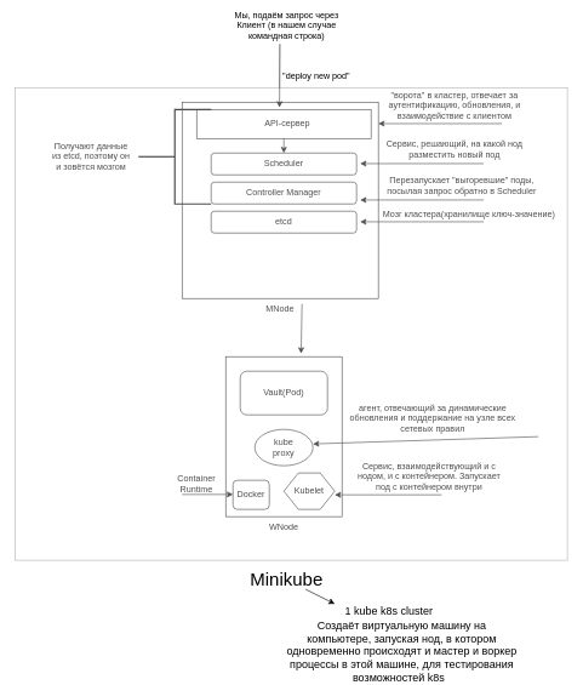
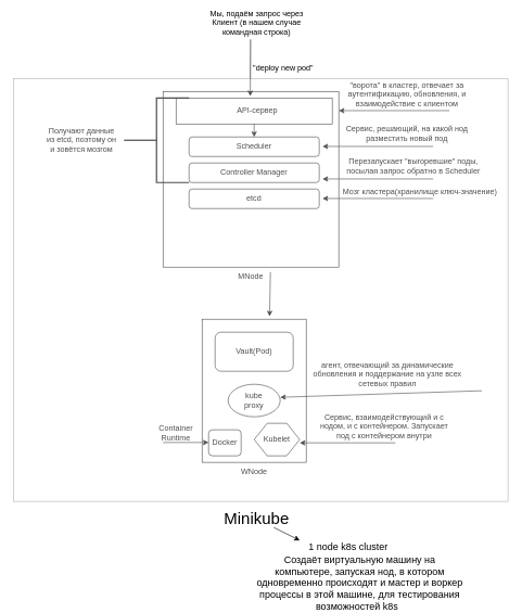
  <mxCell id="0" />
  <mxCell id="1" parent="0" />
  <mxCell id="2" value="" style="rounded=0;whiteSpace=wrap;html=1;" vertex="1" parent="1"><mxGeometry x="310" width="160" height="220" as="geometry" y="490" /></mxCell>
  <mxCell id="3" value="WNode" style="text;html=1;strokeColor=none;fillColor=none;align=center;verticalAlign=middle;whiteSpace=wrap;rounded=0;" vertex="1" parent="1"><mxGeometry x="360" y="710" width="60" height="30" as="geometry" /></mxCell>
  <mxCell id="4" value="" style="rounded=1;whiteSpace=wrap;html=1;" vertex="1" parent="1"><mxGeometry x="320" y="660" width="50" height="40" as="geometry" /></mxCell>
  <mxCell id="5" value="Docker" style="text;html=1;strokeColor=none;fillColor=none;align=center;verticalAlign=middle;whiteSpace=wrap;rounded=0;" vertex="1" parent="1"><mxGeometry x="315" y="665" width="60" height="30" as="geometry" /></mxCell>
  <mxCell id="6" value="" style="endArrow=classic;html=1;rounded=0;" edge="1" parent="1"><mxGeometry width="50" height="50" relative="1" as="geometry"><mxPoint x="250" y="679.5" as="sourcePoint" /><mxPoint x="320" y="679.5" as="targetPoint" /></mxGeometry></mxCell>
  <mxCell id="7" value="Container Runtime" style="text;html=1;strokeColor=none;fillColor=none;align=center;verticalAlign=middle;whiteSpace=wrap;rounded=0;" vertex="1" parent="1"><mxGeometry x="240" y="650" width="60" height="30" as="geometry" /></mxCell>
  <mxCell id="8" value="" style="rounded=1;whiteSpace=wrap;html=1;" vertex="1" parent="1"><mxGeometry x="330" y="510" width="120" height="60" as="geometry" /></mxCell>
  <mxCell id="9" value="Vault(Pod)" style="text;html=1;strokeColor=none;fillColor=none;align=center;verticalAlign=middle;whiteSpace=wrap;rounded=0;" vertex="1" parent="1"><mxGeometry x="360" y="525" width="60" height="30" as="geometry" /></mxCell>
  <mxCell id="10" value="" style="shape=hexagon;perimeter=hexagonPerimeter2;whiteSpace=wrap;html=1;fixedSize=1;" vertex="1" parent="1"><mxGeometry x="390" y="650" width="70" height="50" as="geometry" /></mxCell>
  <mxCell id="11" value="Kubelet" style="text;html=1;strokeColor=none;fillColor=none;align=center;verticalAlign=middle;whiteSpace=wrap;rounded=0;" vertex="1" parent="1"><mxGeometry x="395" y="660" width="60" height="30" as="geometry" /></mxCell>
  <mxCell id="12" value="" style="endArrow=classic;html=1;rounded=0;" edge="1" parent="1"><mxGeometry width="50" height="50" relative="1" as="geometry"><mxPoint x="607" y="680" as="sourcePoint" /><mxPoint x="460" y="680" as="targetPoint" /></mxGeometry></mxCell>
  <mxCell id="13" value="Сервис, взаимодействующий и с нодом, и с контейнером. Запускает под с контейнером внутри" style="text;html=1;strokeColor=none;fillColor=none;align=center;verticalAlign=middle;whiteSpace=wrap;rounded=0;" vertex="1" parent="1"><mxGeometry x="480" y="640" width="220" height="30" as="geometry" /></mxCell>
  <mxCell id="14" value="" style="ellipse;whiteSpace=wrap;html=1;" vertex="1" parent="1"><mxGeometry x="350" y="590" width="80" height="50" as="geometry" /></mxCell>
  <mxCell id="15" value="kube proxy" style="text;html=1;strokeColor=none;fillColor=none;align=center;verticalAlign=middle;whiteSpace=wrap;rounded=0;" vertex="1" parent="1"><mxGeometry x="360" y="600" width="60" height="30" as="geometry" /></mxCell>
  <mxCell id="16" value="" style="endArrow=classic;html=1;rounded=0;" edge="1" parent="1"><mxGeometry width="50" height="50" relative="1" as="geometry"><mxPoint x="740" y="600" as="sourcePoint" /><mxPoint x="430" y="610" as="targetPoint" /></mxGeometry></mxCell>
  <mxCell id="17" value="агент, отвечающий за динамические обновления и поддержание на узле всех сетевых правил" style="text;html=1;strokeColor=none;fillColor=none;align=center;verticalAlign=middle;whiteSpace=wrap;rounded=0;" vertex="1" parent="1"><mxGeometry x="470" y="560" width="250" height="30" as="geometry" /></mxCell>
  <mxCell id="18" value="" style="whiteSpace=wrap;html=1;aspect=fixed;" vertex="1" parent="1"><mxGeometry x="250" y="140" width="270" height="270" as="geometry" /></mxCell>
  <mxCell id="19" value="MNode" style="text;html=1;strokeColor=none;fillColor=none;align=center;verticalAlign=middle;whiteSpace=wrap;rounded=0;" vertex="1" parent="1"><mxGeometry x="355" y="410" width="60" height="30" as="geometry" /></mxCell>
  <mxCell id="20" value="" style="rounded=0;whiteSpace=wrap;html=1;" vertex="1" parent="1"><mxGeometry x="270" y="150" width="240" height="40" as="geometry" /></mxCell>
  <mxCell id="21" value="API-сервер" style="text;html=1;strokeColor=none;fillColor=none;align=center;verticalAlign=middle;whiteSpace=wrap;rounded=0;" vertex="1" parent="1"><mxGeometry x="350" y="155" width="90" height="30" as="geometry" /></mxCell>
  <mxCell id="22" value="Мы, подаём запрос через Клиент (в нашем случае командная строка)" style="text;html=1;strokeColor=none;fillColor=none;align=center;verticalAlign=middle;whiteSpace=wrap;rounded=0;" vertex="1" parent="1"><mxGeometry x="309" y="20" width="170" height="30" as="geometry" /></mxCell>
  <mxCell id="23" value="" style="endArrow=classic;html=1;rounded=0;entryX=0.475;entryY=-0.07;entryDx=0;entryDy=0;entryPerimeter=0;" edge="1" parent="1" target="20"><mxGeometry width="50" height="50" relative="1" as="geometry"><mxPoint x="384.5" y="60" as="sourcePoint" /><mxPoint x="385.5" y="94" as="targetPoint" /></mxGeometry></mxCell>
  <mxCell id="24" value="&quot;deploy new pod&quot;" style="text;html=1;strokeColor=none;fillColor=none;align=center;verticalAlign=middle;whiteSpace=wrap;rounded=0;" vertex="1" parent="1"><mxGeometry x="355" y="90" width="160" height="30" as="geometry" /></mxCell>
  <mxCell id="25" value="Scheduler" style="rounded=1;whiteSpace=wrap;html=1;" vertex="1" parent="1"><mxGeometry x="290" y="210" width="200" height="30" as="geometry" /></mxCell>
  <mxCell id="26" value="" style="endArrow=classic;html=1;rounded=0;entryX=0.5;entryY=0;entryDx=0;entryDy=0;exitX=0.5;exitY=1;exitDx=0;exitDy=0;" edge="1" parent="1" source="20" target="25"><mxGeometry width="50" height="50" relative="1" as="geometry"><mxPoint x="370" y="210" as="sourcePoint" /><mxPoint x="420" y="160" as="targetPoint" /></mxGeometry></mxCell>
  <mxCell id="27" value="" style="endArrow=classic;html=1;rounded=0;" edge="1" parent="1"><mxGeometry width="50" height="50" relative="1" as="geometry"><mxPoint x="665" y="224.5" as="sourcePoint" /><mxPoint x="495" y="224.5" as="targetPoint" /></mxGeometry></mxCell>
  <mxCell id="28" value="Сервис, решающий, на какой нод разместить новый под" style="text;html=1;strokeColor=none;fillColor=none;align=center;verticalAlign=middle;whiteSpace=wrap;rounded=0;" vertex="1" parent="1"><mxGeometry x="530" y="190" width="190" height="30" as="geometry" /></mxCell>
  <mxCell id="29" value="Controller Manager" style="rounded=1;whiteSpace=wrap;html=1;" vertex="1" parent="1"><mxGeometry x="290" y="250" width="200" height="30" as="geometry" /></mxCell>
  <mxCell id="30" value="" style="endArrow=classic;html=1;rounded=0;" edge="1" parent="1"><mxGeometry width="50" height="50" relative="1" as="geometry"><mxPoint x="665" y="274.5" as="sourcePoint" /><mxPoint x="495" y="274.5" as="targetPoint" /></mxGeometry></mxCell>
  <mxCell id="31" value="Перезапускает &quot;выгоревшие&quot; поды, посылая запрос обратно в Scheduler" style="text;html=1;strokeColor=none;fillColor=none;align=center;verticalAlign=middle;whiteSpace=wrap;rounded=0;" vertex="1" parent="1"><mxGeometry x="530" y="240" width="210" height="30" as="geometry" /></mxCell>
  <mxCell id="32" value="etcd" style="rounded=1;whiteSpace=wrap;html=1;" vertex="1" parent="1"><mxGeometry x="290" y="290" width="200" height="30" as="geometry" /></mxCell>
  <mxCell id="33" value="" style="endArrow=classic;html=1;rounded=0;" edge="1" parent="1"><mxGeometry width="50" height="50" relative="1" as="geometry"><mxPoint x="665" y="304.5" as="sourcePoint" /><mxPoint x="495" y="304.5" as="targetPoint" /></mxGeometry></mxCell>
  <mxCell id="34" value="Мозг кластера(хранилище ключ-значение)" style="text;html=1;strokeColor=none;fillColor=none;align=center;verticalAlign=middle;whiteSpace=wrap;rounded=0;" vertex="1" parent="1"><mxGeometry x="520" y="280" width="250" height="30" as="geometry" /></mxCell>
  <mxCell id="35" value="" style="strokeWidth=2;html=1;shape=mxgraph.flowchart.annotation_2;align=left;labelPosition=right;pointerEvents=1;rotation=0;" vertex="1" parent="1"><mxGeometry x="190" y="150" width="100" height="130" as="geometry" /></mxCell>
  <mxCell id="36" value="Получают данные из etcd, поэтому он и зовётся мозгом" style="text;html=1;strokeColor=none;fillColor=none;align=center;verticalAlign=middle;whiteSpace=wrap;rounded=0;" vertex="1" parent="1"><mxGeometry x="70" y="200" width="110" height="30" as="geometry" /></mxCell>
  <mxCell id="37" value="" style="endArrow=classic;html=1;rounded=0;" edge="1" parent="1"><mxGeometry width="50" height="50" relative="1" as="geometry"><mxPoint x="690" y="169.5" as="sourcePoint" /><mxPoint x="520" y="169.5" as="targetPoint" /></mxGeometry></mxCell>
  <mxCell id="38" value="&quot;ворота&quot; в кластер, отвечает за аутентификацию, обновления, и взаимодействие с клиентом" style="text;html=1;strokeColor=none;fillColor=none;align=center;verticalAlign=middle;whiteSpace=wrap;rounded=0;" vertex="1" parent="1"><mxGeometry x="495" y="130" width="260" height="30" as="geometry" /></mxCell>
  <mxCell id="39" value="" style="endArrow=classic;html=1;rounded=0;exitX=1;exitY=0.25;exitDx=0;exitDy=0;entryX=0.648;entryY=-0.02;entryDx=0;entryDy=0;entryPerimeter=0;" edge="1" parent="1" source="19" target="2"><mxGeometry width="50" height="50" relative="1" as="geometry"><mxPoint x="429" y="430" as="sourcePoint" /><mxPoint x="479" y="380" as="targetPoint" /></mxGeometry></mxCell>
  <mxCell id="40" value="" style="rounded=0;whiteSpace=wrap;html=1;opacity=30;" vertex="1" parent="1"><mxGeometry x="20" y="120" width="760" height="650" as="geometry" /></mxCell>
  <mxCell id="41" value="&lt;font style=&quot;font-size: 25px;&quot;&gt;Minikube&lt;/font&gt;" style="text;html=1;strokeColor=none;fillColor=none;align=center;verticalAlign=middle;whiteSpace=wrap;rounded=0;opacity=30;" vertex="1" parent="1"><mxGeometry x="364" y="780" width="60" height="30" as="geometry" /></mxCell>
- <mxCell id="42" value="&lt;span style=&quot;font-size: 15px;&quot;&gt;1 kube k8s cluster&lt;/span&gt;" style="text;html=1;strokeColor=none;fillColor=none;align=center;verticalAlign=middle;whiteSpace=wrap;rounded=0;fontSize=25;opacity=30;" vertex="1" parent="1"><mxGeometry x="460" y="820" width="150" height="30" as="geometry" /></mxCell>
+ <mxCell id="42" value="&lt;span style=&quot;font-size: 15px;&quot;&gt;1 node k8s cluster&lt;/span&gt;" style="text;html=1;strokeColor=none;fillColor=none;align=center;verticalAlign=middle;whiteSpace=wrap;rounded=0;fontSize=25;opacity=30;" vertex="1" parent="1"><mxGeometry x="460" y="820" width="150" height="30" as="geometry" /></mxCell>
  <mxCell id="43" value="" style="endArrow=classic;html=1;rounded=0;fontSize=15;" edge="1" parent="1"><mxGeometry width="50" height="50" relative="1" as="geometry"><mxPoint x="420" y="810" as="sourcePoint" /><mxPoint x="460" y="830" as="targetPoint" /></mxGeometry></mxCell>
  <mxCell id="44" value="Создаёт виртуальную машину на компьютере, запуская нод, в котором одновременно происходят и мастер и воркер процессы в этой машине, для тестирования возможностей k8s&amp;nbsp;&amp;nbsp;" style="text;html=1;strokeColor=none;fillColor=none;align=center;verticalAlign=middle;whiteSpace=wrap;rounded=0;fontSize=15;opacity=30;" vertex="1" parent="1"><mxGeometry x="390" y="880" width="325" height="30" as="geometry" /></mxCell>
